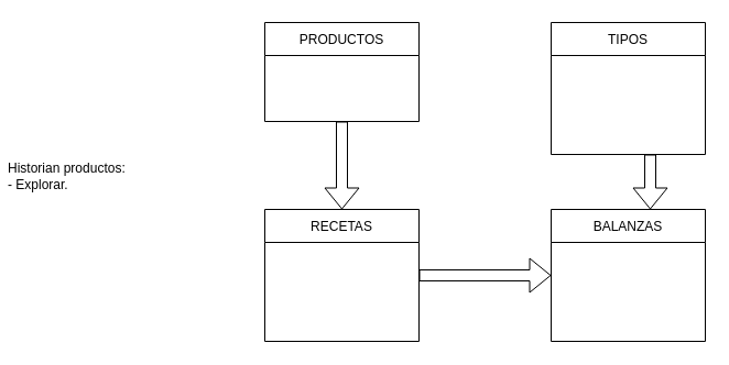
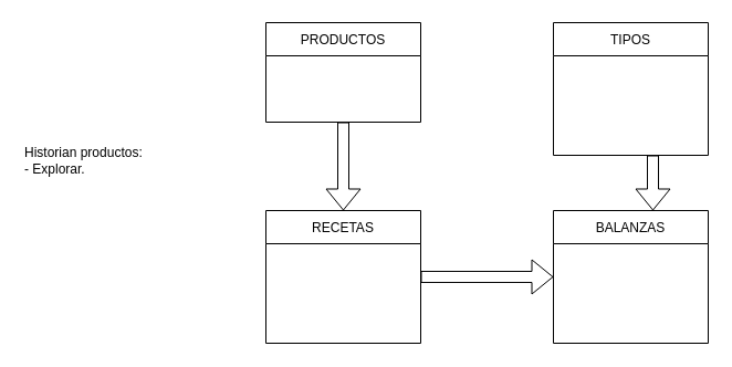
  <mxCell id="0" />
  <mxCell id="1" parent="0" />
  <mxCell id="2" value="TIPOS" style="swimlane;fontStyle=0;childLayout=stackLayout;horizontal=1;startSize=30;horizontalStack=0;resizeParent=1;resizeParentMax=0;resizeLast=0;collapsible=1;marginBottom=0;" vertex="1" parent="1"><mxGeometry x="500" y="20" width="140" height="120" as="geometry"><mxRectangle x="1110" y="180" width="60" height="30" as="alternateBounds" /></mxGeometry></mxCell>
  <mxCell id="3" value="PRODUCTOS" style="swimlane;fontStyle=0;childLayout=stackLayout;horizontal=1;startSize=30;horizontalStack=0;resizeParent=1;resizeParentMax=0;resizeLast=0;collapsible=1;marginBottom=0;" vertex="1" parent="1"><mxGeometry x="240" y="20" width="140" height="90" as="geometry"><mxRectangle x="1110" y="180" width="60" height="30" as="alternateBounds" /></mxGeometry></mxCell>
  <mxCell id="4" value="BALANZAS" style="swimlane;fontStyle=0;childLayout=stackLayout;horizontal=1;startSize=30;horizontalStack=0;resizeParent=1;resizeParentMax=0;resizeLast=0;collapsible=1;marginBottom=0;" vertex="1" parent="1"><mxGeometry x="500" y="190" width="140" height="120" as="geometry"><mxRectangle x="1110" y="180" width="60" height="30" as="alternateBounds" /></mxGeometry></mxCell>
  <mxCell id="5" value="RECETAS" style="swimlane;fontStyle=0;childLayout=stackLayout;horizontal=1;startSize=30;horizontalStack=0;resizeParent=1;resizeParentMax=0;resizeLast=0;collapsible=1;marginBottom=0;" vertex="1" parent="1"><mxGeometry x="240" y="190" width="140" height="120" as="geometry"><mxRectangle x="1110" y="180" width="60" height="30" as="alternateBounds" /></mxGeometry></mxCell>
  <mxCell id="6" value="" style="shape=flexArrow;endArrow=classic;html=1;rounded=0;entryX=0.5;entryY=0;entryDx=0;entryDy=0;exitX=0.5;exitY=1;exitDx=0;exitDy=0;" edge="1" parent="1" source="3" target="5"><mxGeometry width="50" height="50" relative="1" as="geometry"><mxPoint x="290" y="140" as="sourcePoint" /><mxPoint x="330" y="140" as="targetPoint" /></mxGeometry></mxCell>
  <mxCell id="7" value="" style="shape=flexArrow;endArrow=classic;html=1;rounded=0;entryX=0.5;entryY=0;entryDx=0;entryDy=0;exitX=0.5;exitY=1;exitDx=0;exitDy=0;" edge="1" parent="1"><mxGeometry width="50" height="50" relative="1" as="geometry"><mxPoint x="590" y="140" as="sourcePoint" /><mxPoint x="590" y="190" as="targetPoint" /></mxGeometry></mxCell>
  <mxCell id="8" value="" style="shape=flexArrow;endArrow=classic;html=1;rounded=0;entryX=0;entryY=0.5;entryDx=0;entryDy=0;" edge="1" parent="1" target="4"><mxGeometry width="50" height="50" relative="1" as="geometry"><mxPoint x="380" y="250" as="sourcePoint" /><mxPoint x="460" y="240" as="targetPoint" /></mxGeometry></mxCell>
- <mxCell id="9" value="Historian productos:&lt;br&gt;- Explorar." style="text;html=1;strokeColor=none;fillColor=none;align=left;verticalAlign=middle;whiteSpace=wrap;rounded=0;" vertex="1" parent="1"><mxGeometry x="5" y="135" width="110" height="50" as="geometry" /></mxCell>
+ <mxCell id="9" value="Historian productos:&lt;br&gt;- Explorar." style="text;html=1;strokeColor=none;fillColor=none;align=left;verticalAlign=middle;whiteSpace=wrap;rounded=0;" vertex="1" parent="1"><mxGeometry x="20" y="120" width="110" height="50" as="geometry" /></mxCell>
